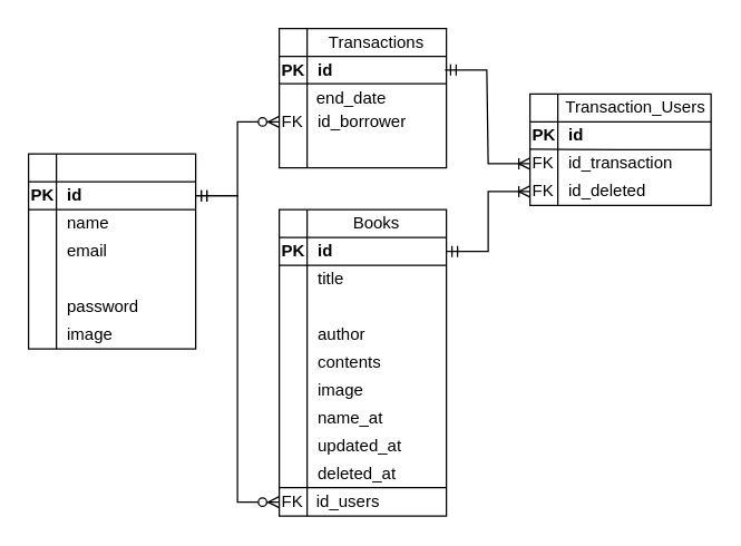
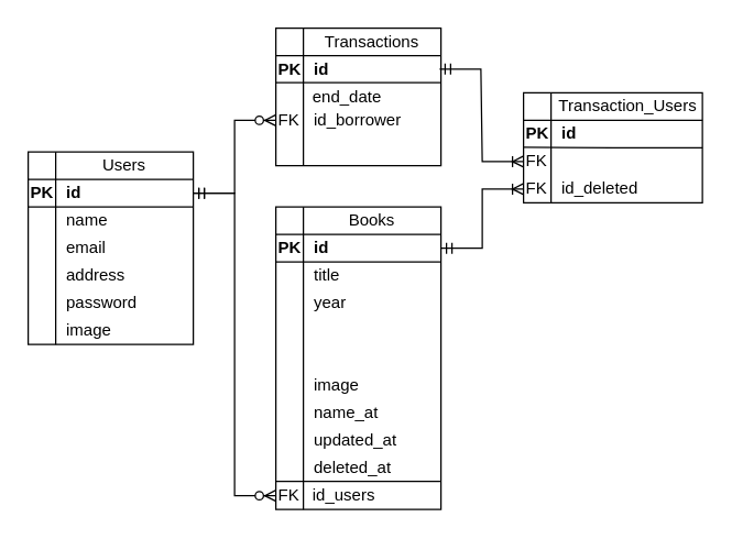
  <mxCell id="0" />
  <mxCell id="1" parent="0" />
  <mxCell id="2" value="" style="shape=internalStorage;whiteSpace=wrap;html=1;backgroundOutline=1;" parent="1" vertex="1"><mxGeometry x="20" y="110" width="120" height="140" as="geometry" /></mxCell>
+ <mxCell id="3" value="Users" style="text;html=1;strokeColor=none;fillColor=none;align=center;verticalAlign=middle;whiteSpace=wrap;rounded=0;" parent="1" vertex="1"><mxGeometry x="40" y="110" width="100" height="20" as="geometry" /></mxCell>
  <mxCell id="4" value="" style="shape=internalStorage;whiteSpace=wrap;html=1;backgroundOutline=1;" parent="1" vertex="1"><mxGeometry x="200" y="150" width="120" height="220" as="geometry" /></mxCell>
  <mxCell id="5" value="Books" style="text;html=1;strokeColor=none;fillColor=none;align=center;verticalAlign=middle;whiteSpace=wrap;rounded=0;" parent="1" vertex="1"><mxGeometry x="220" y="150" width="100" height="20" as="geometry" /></mxCell>
  <mxCell id="6" value="" style="shape=internalStorage;whiteSpace=wrap;html=1;backgroundOutline=1;" parent="1" vertex="1"><mxGeometry x="200" y="20" width="120" height="100" as="geometry" /></mxCell>
  <mxCell id="7" value="Transactions" style="text;html=1;strokeColor=none;fillColor=none;align=center;verticalAlign=middle;whiteSpace=wrap;rounded=0;" parent="1" vertex="1"><mxGeometry x="220" y="20" width="100" height="20" as="geometry" /></mxCell>
  <mxCell id="8" value="id" style="text;html=1;strokeColor=none;fillColor=none;align=left;verticalAlign=middle;whiteSpace=wrap;rounded=0;fontStyle=1" parent="1" vertex="1"><mxGeometry x="46" y="130" width="94" height="20" as="geometry" /></mxCell>
  <mxCell id="9" value="name" style="text;html=1;strokeColor=none;fillColor=none;align=left;verticalAlign=middle;whiteSpace=wrap;rounded=0;" parent="1" vertex="1"><mxGeometry x="46" y="150" width="94" height="20" as="geometry" /></mxCell>
  <mxCell id="10" value="email" style="text;html=1;strokeColor=none;fillColor=none;align=left;verticalAlign=middle;whiteSpace=wrap;rounded=0;" parent="1" vertex="1"><mxGeometry x="46" y="170" width="94" height="20" as="geometry" /></mxCell>
  <mxCell id="11" value="password" style="text;html=1;strokeColor=none;fillColor=none;align=left;verticalAlign=middle;whiteSpace=wrap;rounded=0;" parent="1" vertex="1"><mxGeometry x="46" y="210" width="94" height="20" as="geometry" /></mxCell>
+ <mxCell id="12" value="address" style="text;html=1;strokeColor=none;fillColor=none;align=left;verticalAlign=middle;whiteSpace=wrap;rounded=0;" parent="1" vertex="1"><mxGeometry x="46" y="190" width="94" height="20" as="geometry" /></mxCell>
  <mxCell id="13" value="id" style="text;html=1;strokeColor=none;fillColor=none;align=left;verticalAlign=middle;whiteSpace=wrap;rounded=0;fontStyle=1" parent="1" vertex="1"><mxGeometry x="226" y="170" width="94" height="20" as="geometry" /></mxCell>
  <mxCell id="14" value="title" style="text;html=1;strokeColor=none;fillColor=none;align=left;verticalAlign=middle;whiteSpace=wrap;rounded=0;" parent="1" vertex="1"><mxGeometry x="226" y="190" width="94" height="20" as="geometry" /></mxCell>
- <mxCell id="15" value="author" style="text;html=1;strokeColor=none;fillColor=none;align=left;verticalAlign=middle;whiteSpace=wrap;rounded=0;" parent="1" vertex="1"><mxGeometry x="226" y="230" width="94" height="20" as="geometry" /></mxCell>
  <mxCell id="16" value="name_at" style="text;html=1;strokeColor=none;fillColor=none;align=left;verticalAlign=middle;whiteSpace=wrap;rounded=0;" parent="1" vertex="1"><mxGeometry x="226" y="290" width="94" height="20" as="geometry" /></mxCell>
+ <mxCell id="17" value="year" style="text;html=1;strokeColor=none;fillColor=none;align=left;verticalAlign=middle;whiteSpace=wrap;rounded=0;" parent="1" vertex="1"><mxGeometry x="226" y="210" width="94" height="20" as="geometry" /></mxCell>
  <mxCell id="18" value="updated_at" style="text;html=1;strokeColor=none;fillColor=none;align=left;verticalAlign=middle;whiteSpace=wrap;rounded=0;" parent="1" vertex="1"><mxGeometry x="226" y="310" width="94" height="20" as="geometry" /></mxCell>
  <mxCell id="19" value="deleted_at" style="text;html=1;strokeColor=none;fillColor=none;align=left;verticalAlign=middle;whiteSpace=wrap;rounded=0;" parent="1" vertex="1"><mxGeometry x="226" y="330" width="94" height="20" as="geometry" /></mxCell>
  <mxCell id="20" value="id_users" style="text;html=1;strokeColor=none;fillColor=none;align=left;verticalAlign=middle;whiteSpace=wrap;rounded=0;" parent="1" vertex="1"><mxGeometry x="225" y="350" width="94" height="20" as="geometry" /></mxCell>
- <mxCell id="21" value="contents" style="text;html=1;strokeColor=none;fillColor=none;align=left;verticalAlign=middle;whiteSpace=wrap;rounded=0;" parent="1" vertex="1"><mxGeometry x="226" y="250" width="94" height="20" as="geometry" /></mxCell>
  <mxCell id="22" value="id" style="text;html=1;strokeColor=none;fillColor=none;align=left;verticalAlign=middle;whiteSpace=wrap;rounded=0;fontStyle=1" parent="1" vertex="1"><mxGeometry x="226" y="40" width="94" height="20" as="geometry" /></mxCell>
  <mxCell id="23" value="image" style="text;html=1;strokeColor=none;fillColor=none;align=left;verticalAlign=middle;whiteSpace=wrap;rounded=0;" parent="1" vertex="1"><mxGeometry x="46" y="230" width="94" height="20" as="geometry" /></mxCell>
  <mxCell id="24" value="image" style="text;html=1;strokeColor=none;fillColor=none;align=left;verticalAlign=middle;whiteSpace=wrap;rounded=0;" parent="1" vertex="1"><mxGeometry x="226" y="270" width="94" height="20" as="geometry" /></mxCell>
  <mxCell id="25" value="&lt;div&gt;id_borrower&lt;br&gt;&lt;/div&gt;" style="text;html=1;strokeColor=none;fillColor=none;align=left;verticalAlign=middle;whiteSpace=wrap;rounded=0;" parent="1" vertex="1"><mxGeometry x="226" y="77" width="94" height="20" as="geometry" /></mxCell>
  <mxCell id="26" value="PK" style="text;html=1;strokeColor=none;fillColor=none;align=left;verticalAlign=middle;whiteSpace=wrap;rounded=0;fontStyle=1" parent="1" vertex="1"><mxGeometry x="20" y="130" width="20" height="20" as="geometry" /></mxCell>
  <mxCell id="27" value="PK" style="text;html=1;strokeColor=none;fillColor=none;align=left;verticalAlign=middle;whiteSpace=wrap;rounded=0;fontStyle=1" parent="1" vertex="1"><mxGeometry x="200" y="170" width="20" height="20" as="geometry" /></mxCell>
  <mxCell id="28" value="PK" style="text;html=1;strokeColor=none;fillColor=none;align=left;verticalAlign=middle;whiteSpace=wrap;rounded=0;fontStyle=1" parent="1" vertex="1"><mxGeometry x="200" y="40" width="20" height="20" as="geometry" /></mxCell>
  <mxCell id="29" value="FK" style="text;html=1;strokeColor=none;fillColor=none;align=left;verticalAlign=middle;whiteSpace=wrap;rounded=0;" parent="1" vertex="1"><mxGeometry x="200" y="350" width="20" height="20" as="geometry" /></mxCell>
  <mxCell id="30" value="FK" style="text;html=1;strokeColor=none;fillColor=none;align=left;verticalAlign=middle;whiteSpace=wrap;rounded=0;" parent="1" vertex="1"><mxGeometry x="200" y="77" width="20" height="20" as="geometry" /></mxCell>
  <mxCell id="31" value="" style="endArrow=none;html=1;rounded=0;exitX=0;exitY=1;exitDx=0;exitDy=0;" parent="1" source="26" edge="1"><mxGeometry width="50" height="50" relative="1" as="geometry"><mxPoint x="160" y="160" as="sourcePoint" /><mxPoint x="140" y="150" as="targetPoint" /></mxGeometry></mxCell>
  <mxCell id="32" value="" style="endArrow=none;html=1;rounded=0;exitX=0;exitY=1;exitDx=0;exitDy=0;" parent="1" edge="1"><mxGeometry width="50" height="50" relative="1" as="geometry"><mxPoint x="200" y="190" as="sourcePoint" /><mxPoint x="320" y="190" as="targetPoint" /></mxGeometry></mxCell>
  <mxCell id="33" value="" style="endArrow=none;html=1;rounded=0;exitX=0;exitY=1;exitDx=0;exitDy=0;" parent="1" edge="1"><mxGeometry width="50" height="50" relative="1" as="geometry"><mxPoint x="200" y="59.52" as="sourcePoint" /><mxPoint x="320" y="59.52" as="targetPoint" /></mxGeometry></mxCell>
  <mxCell id="34" value="" style="endArrow=none;html=1;rounded=0;exitX=0;exitY=1;exitDx=0;exitDy=0;" parent="1" edge="1"><mxGeometry width="50" height="50" relative="1" as="geometry"><mxPoint x="200" y="349.52" as="sourcePoint" /><mxPoint x="320" y="349.52" as="targetPoint" /></mxGeometry></mxCell>
  <mxCell id="35" value="" style="edgeStyle=entityRelationEdgeStyle;fontSize=12;html=1;endArrow=ERzeroToMany;startArrow=ERmandOne;rounded=0;exitX=1;exitY=0.5;exitDx=0;exitDy=0;entryX=0;entryY=0.5;entryDx=0;entryDy=0;" parent="1" source="8" target="29" edge="1"><mxGeometry width="100" height="100" relative="1" as="geometry"><mxPoint x="170" y="360" as="sourcePoint" /><mxPoint x="270" y="260" as="targetPoint" /></mxGeometry></mxCell>
  <mxCell id="36" value="" style="edgeStyle=entityRelationEdgeStyle;fontSize=12;html=1;endArrow=ERzeroToMany;startArrow=ERmandOne;rounded=0;entryX=0;entryY=0.5;entryDx=0;entryDy=0;exitX=1;exitY=0.5;exitDx=0;exitDy=0;" parent="1" source="8" target="30" edge="1"><mxGeometry width="100" height="100" relative="1" as="geometry"><mxPoint x="160" y="200" as="sourcePoint" /><mxPoint x="180" y="90" as="targetPoint" /></mxGeometry></mxCell>
  <mxCell id="37" value="" style="edgeStyle=entityRelationEdgeStyle;fontSize=12;html=1;endArrow=ERoneToMany;startArrow=ERmandOne;rounded=0;entryX=0;entryY=0.5;entryDx=0;entryDy=0;exitX=1;exitY=0.5;exitDx=0;exitDy=0;endFill=0;" parent="1" source="13" target="45" edge="1"><mxGeometry width="100" height="100" relative="1" as="geometry"><mxPoint x="340" y="180" as="sourcePoint" /><mxPoint x="420" y="70" as="targetPoint" /></mxGeometry></mxCell>
  <mxCell id="38" value="end_date" style="text;html=1;strokeColor=none;fillColor=none;align=left;verticalAlign=middle;whiteSpace=wrap;rounded=0;" parent="1" vertex="1"><mxGeometry x="225" y="60" width="94" height="20" as="geometry" /></mxCell>
  <mxCell id="39" value="" style="shape=internalStorage;whiteSpace=wrap;html=1;backgroundOutline=1;" vertex="1" parent="1"><mxGeometry x="380" y="67" width="130" height="80" as="geometry" /></mxCell>
  <mxCell id="40" value="Transaction_Users" style="text;html=1;strokeColor=none;fillColor=none;align=center;verticalAlign=middle;whiteSpace=wrap;rounded=0;" vertex="1" parent="1"><mxGeometry x="406" y="67" width="100" height="20" as="geometry" /></mxCell>
  <mxCell id="41" value="id" style="text;html=1;strokeColor=none;fillColor=none;align=left;verticalAlign=middle;whiteSpace=wrap;rounded=0;fontStyle=1" vertex="1" parent="1"><mxGeometry x="406" y="87" width="94" height="20" as="geometry" /></mxCell>
  <mxCell id="42" value="id_deleted" style="text;html=1;strokeColor=none;fillColor=none;align=left;verticalAlign=middle;whiteSpace=wrap;rounded=0;" vertex="1" parent="1"><mxGeometry x="406" y="127" width="94" height="20" as="geometry" /></mxCell>
- <mxCell id="43" value="&lt;div&gt;id_transaction&lt;br&gt;&lt;/div&gt;" style="text;html=1;strokeColor=none;fillColor=none;align=left;verticalAlign=middle;whiteSpace=wrap;rounded=0;" vertex="1" parent="1"><mxGeometry x="406" y="107" width="94" height="20" as="geometry" /></mxCell>
  <mxCell id="44" value="PK" style="text;html=1;strokeColor=none;fillColor=none;align=left;verticalAlign=middle;whiteSpace=wrap;rounded=0;fontStyle=1" vertex="1" parent="1"><mxGeometry x="380" y="87" width="20" height="20" as="geometry" /></mxCell>
  <mxCell id="45" value="FK" style="text;html=1;strokeColor=none;fillColor=none;align=left;verticalAlign=middle;whiteSpace=wrap;rounded=0;" vertex="1" parent="1"><mxGeometry x="380" y="127" width="20" height="20" as="geometry" /></mxCell>
  <mxCell id="46" value="FK" style="text;html=1;strokeColor=none;fillColor=none;align=left;verticalAlign=middle;whiteSpace=wrap;rounded=0;" vertex="1" parent="1"><mxGeometry x="380" y="107" width="20" height="20" as="geometry" /></mxCell>
  <mxCell id="47" value="" style="endArrow=none;html=1;rounded=0;exitX=0;exitY=1;exitDx=0;exitDy=0;entryX=1;entryY=0.5;entryDx=0;entryDy=0;" edge="1" parent="1" target="39"><mxGeometry width="50" height="50" relative="1" as="geometry"><mxPoint x="380" y="106.52" as="sourcePoint" /><mxPoint x="500" y="106.52" as="targetPoint" /><Array as="points"><mxPoint x="445" y="107" /></Array></mxGeometry></mxCell>
  <mxCell id="48" value="" style="edgeStyle=entityRelationEdgeStyle;fontSize=12;html=1;endArrow=ERoneToMany;startArrow=ERmandOne;rounded=0;entryX=0;entryY=0.5;entryDx=0;entryDy=0;exitX=1;exitY=0.5;exitDx=0;exitDy=0;endFill=0;" edge="1" parent="1" target="46"><mxGeometry width="100" height="100" relative="1" as="geometry"><mxPoint x="319" y="49.71" as="sourcePoint" /><mxPoint x="369" y="49.71" as="targetPoint" /></mxGeometry></mxCell>
